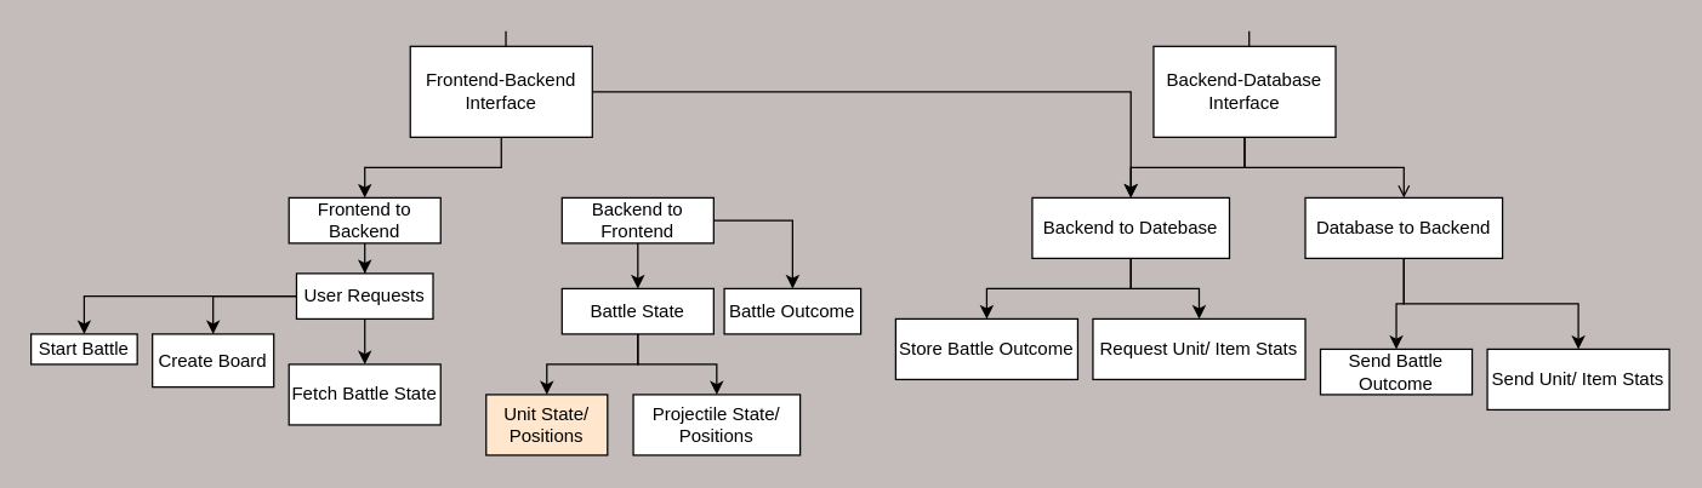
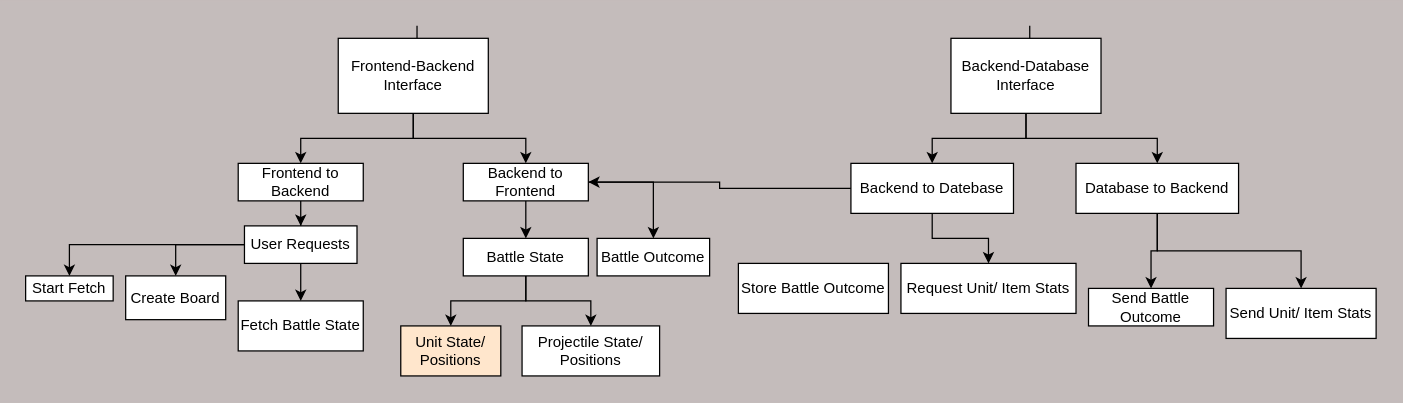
  <mxCell id="0" />
  <mxCell id="1" parent="0" />
  <mxCell id="2" style="edgeStyle=orthogonalEdgeStyle;rounded=0;orthogonalLoop=1;jettySize=auto;html=1;" edge="1" parent="1" source="4" target="6"><mxGeometry relative="1" as="geometry"><mxPoint x="220" y="120" as="targetPoint" /></mxGeometry></mxCell>
- <mxCell id="3" value="" style="edgeStyle=orthogonalEdgeStyle;rounded=0;orthogonalLoop=1;jettySize=auto;html=1;" edge="1" parent="1" source="4" target="22"><mxGeometry relative="1" as="geometry" /></mxCell>
+ <mxCell id="3" value="" style="edgeStyle=orthogonalEdgeStyle;rounded=0;orthogonalLoop=1;jettySize=auto;html=1;" edge="1" parent="1" source="4" target="9"><mxGeometry relative="1" as="geometry" /></mxCell>
  <mxCell id="4" value="Frontend-Backend Interface" style="rounded=0;whiteSpace=wrap;html=1;" vertex="1" parent="1"><mxGeometry x="270" y="30" width="120" height="60" as="geometry" /></mxCell>
  <mxCell id="5" style="edgeStyle=orthogonalEdgeStyle;rounded=0;orthogonalLoop=1;jettySize=auto;html=1;" edge="1" parent="1" source="6" target="32"><mxGeometry relative="1" as="geometry"><mxPoint x="250" y="210" as="targetPoint" /></mxGeometry></mxCell>
  <mxCell id="6" value="Frontend to Backend" style="rounded=0;whiteSpace=wrap;html=1;" vertex="1" parent="1"><mxGeometry x="190" y="130" width="100" height="30" as="geometry" /></mxCell>
  <mxCell id="7" value="" style="edgeStyle=orthogonalEdgeStyle;rounded=0;orthogonalLoop=1;jettySize=auto;html=1;" edge="1" parent="1" source="9" target="12"><mxGeometry relative="1" as="geometry" /></mxCell>
  <mxCell id="8" style="edgeStyle=orthogonalEdgeStyle;rounded=0;orthogonalLoop=1;jettySize=auto;html=1;" edge="1" parent="1" source="9" target="15"><mxGeometry relative="1" as="geometry"><mxPoint x="590" y="250" as="targetPoint" /></mxGeometry></mxCell>
  <mxCell id="9" value="Backend to Frontend" style="whiteSpace=wrap;html=1;rounded=0;" vertex="1" parent="1"><mxGeometry x="370" y="130" width="100" height="30" as="geometry" /></mxCell>
  <mxCell id="10" style="edgeStyle=orthogonalEdgeStyle;rounded=0;orthogonalLoop=1;jettySize=auto;html=1;" edge="1" parent="1" source="12" target="13"><mxGeometry relative="1" as="geometry"><mxPoint x="377" y="250" as="targetPoint" /></mxGeometry></mxCell>
  <mxCell id="11" style="edgeStyle=orthogonalEdgeStyle;rounded=0;orthogonalLoop=1;jettySize=auto;html=1;" edge="1" parent="1" source="12" target="14"><mxGeometry relative="1" as="geometry"><mxPoint x="467" y="260" as="targetPoint" /></mxGeometry></mxCell>
  <mxCell id="12" value="Battle State" style="whiteSpace=wrap;html=1;rounded=0;" vertex="1" parent="1"><mxGeometry x="370" y="190" width="100" height="30" as="geometry" /></mxCell>
  <mxCell id="13" value="Unit State/ Positions" style="rounded=0;whiteSpace=wrap;html=1;fillColor=#ffe6cc;" vertex="1" parent="1"><mxGeometry x="320" y="260" width="80" height="40" as="geometry" /></mxCell>
  <mxCell id="14" value="Projectile State/ Positions" style="rounded=0;whiteSpace=wrap;html=1;" vertex="1" parent="1"><mxGeometry x="417" y="260" width="110" height="40" as="geometry" /></mxCell>
  <mxCell id="15" value="Battle Outcome" style="rounded=0;whiteSpace=wrap;html=1;" vertex="1" parent="1"><mxGeometry x="477" y="190" width="90" height="30" as="geometry" /></mxCell>
  <mxCell id="16" value="" style="endArrow=none;html=1;rounded=0;" edge="1" parent="1"><mxGeometry width="50" height="50" relative="1" as="geometry"><mxPoint x="333" y="30" as="sourcePoint" /><mxPoint x="333" as="targetPoint" y="20" /></mxGeometry></mxCell>
  <mxCell id="17" style="edgeStyle=orthogonalEdgeStyle;rounded=0;orthogonalLoop=1;jettySize=auto;html=1;" edge="1" parent="1" source="19" target="22"><mxGeometry relative="1" as="geometry"><mxPoint x="710" y="120" as="targetPoint" /></mxGeometry></mxCell>
- <mxCell id="18" value="" style="edgeStyle=orthogonalEdgeStyle;rounded=0;orthogonalLoop=1;jettySize=auto;html=1;endArrow=open;" edge="1" parent="1" source="19" target="25"><mxGeometry relative="1" as="geometry" /></mxCell>
+ <mxCell id="18" value="" style="edgeStyle=orthogonalEdgeStyle;rounded=0;orthogonalLoop=1;jettySize=auto;html=1;" edge="1" parent="1" source="19" target="25"><mxGeometry relative="1" as="geometry" /></mxCell>
  <mxCell id="19" value="Backend-Database Interface" style="rounded=0;whiteSpace=wrap;html=1;" vertex="1" parent="1"><mxGeometry x="760" y="30" width="120" height="60" as="geometry" /></mxCell>
- <mxCell id="20" style="edgeStyle=orthogonalEdgeStyle;rounded=0;orthogonalLoop=1;jettySize=auto;html=1;" edge="1" parent="1" source="22" target="36"><mxGeometry relative="1" as="geometry"><mxPoint x="710" y="200" as="targetPoint" /></mxGeometry></mxCell>
+ <mxCell id="20" style="edgeStyle=orthogonalEdgeStyle;rounded=0;orthogonalLoop=1;jettySize=auto;html=1;" edge="1" parent="1" source="22" target="9"><mxGeometry relative="1" as="geometry"><mxPoint x="710" y="200" as="targetPoint" /></mxGeometry></mxCell>
  <mxCell id="21" style="edgeStyle=orthogonalEdgeStyle;rounded=0;orthogonalLoop=1;jettySize=auto;html=1;" edge="1" parent="1" source="22" target="37"><mxGeometry relative="1" as="geometry"><mxPoint x="790" y="230" as="targetPoint" /></mxGeometry></mxCell>
  <mxCell id="22" value="Backend to Datebase" style="rounded=0;whiteSpace=wrap;html=1;" vertex="1" parent="1"><mxGeometry x="680" y="130" width="130" height="40" as="geometry" /></mxCell>
  <mxCell id="23" value="" style="edgeStyle=orthogonalEdgeStyle;rounded=0;orthogonalLoop=1;jettySize=auto;html=1;" edge="1" parent="1" source="25" target="26"><mxGeometry relative="1" as="geometry" /></mxCell>
  <mxCell id="24" style="edgeStyle=orthogonalEdgeStyle;rounded=0;orthogonalLoop=1;jettySize=auto;html=1;" edge="1" parent="1" source="25" target="27"><mxGeometry relative="1" as="geometry"><mxPoint x="1080" y="250" as="targetPoint" /></mxGeometry></mxCell>
  <mxCell id="25" value="Database to Backend" style="whiteSpace=wrap;html=1;rounded=0;" vertex="1" parent="1"><mxGeometry x="860" y="130" width="130" height="40" as="geometry" /></mxCell>
  <mxCell id="26" value="Send Battle Outcome" style="whiteSpace=wrap;html=1;rounded=0;" vertex="1" parent="1"><mxGeometry x="870" y="230" width="100" height="30" as="geometry" /></mxCell>
  <mxCell id="27" value="Send Unit/ Item Stats" style="rounded=0;whiteSpace=wrap;html=1;" vertex="1" parent="1"><mxGeometry x="980" y="230" width="120" height="40" as="geometry" /></mxCell>
  <mxCell id="28" value="" style="endArrow=none;html=1;rounded=0;" edge="1" parent="1"><mxGeometry width="50" height="50" relative="1" as="geometry"><mxPoint x="823" y="30" as="sourcePoint" /><mxPoint x="823" as="targetPoint" y="20" /></mxGeometry></mxCell>
  <mxCell id="29" style="edgeStyle=orthogonalEdgeStyle;rounded=0;orthogonalLoop=1;jettySize=auto;html=1;" edge="1" parent="1" source="32" target="33"><mxGeometry relative="1" as="geometry"><mxPoint x="80" y="230" as="targetPoint" /></mxGeometry></mxCell>
  <mxCell id="30" style="edgeStyle=orthogonalEdgeStyle;rounded=0;orthogonalLoop=1;jettySize=auto;html=1;" edge="1" parent="1" source="32" target="34"><mxGeometry relative="1" as="geometry"><mxPoint x="130" y="230" as="targetPoint" /></mxGeometry></mxCell>
  <mxCell id="31" style="edgeStyle=orthogonalEdgeStyle;rounded=0;orthogonalLoop=1;jettySize=auto;html=1;" edge="1" parent="1" source="32" target="35"><mxGeometry relative="1" as="geometry"><mxPoint x="210" y="230" as="targetPoint" /></mxGeometry></mxCell>
  <mxCell id="32" value="User Requests" style="rounded=0;whiteSpace=wrap;html=1;" vertex="1" parent="1"><mxGeometry x="195" y="180" width="90" height="30" as="geometry" /></mxCell>
- <mxCell id="33" value="Start Battle" style="rounded=0;whiteSpace=wrap;html=1;" vertex="1" parent="1"><mxGeometry x="20" y="220" width="70" height="20" as="geometry" /></mxCell>
+ <mxCell id="33" value="Start Fetch" style="rounded=0;whiteSpace=wrap;html=1;" vertex="1" parent="1"><mxGeometry x="20" y="220" width="70" height="20" as="geometry" /></mxCell>
  <mxCell id="34" value="&lt;div&gt;Create Board&lt;/div&gt;" style="rounded=0;whiteSpace=wrap;html=1;" vertex="1" parent="1"><mxGeometry x="100" y="220" width="80" height="35" as="geometry" /></mxCell>
  <mxCell id="35" value="Fetch Battle State" style="rounded=0;whiteSpace=wrap;html=1;" vertex="1" parent="1"><mxGeometry x="190" y="240" width="100" height="40" as="geometry" /></mxCell>
  <mxCell id="36" value="Store Battle Outcome" style="rounded=0;whiteSpace=wrap;html=1;" vertex="1" parent="1"><mxGeometry x="590" y="210" width="120" height="40" as="geometry" /></mxCell>
  <mxCell id="37" value="Request Unit/ Item Stats" style="rounded=0;whiteSpace=wrap;html=1;" vertex="1" parent="1"><mxGeometry x="720" y="210" width="140" height="40" as="geometry" /></mxCell>
